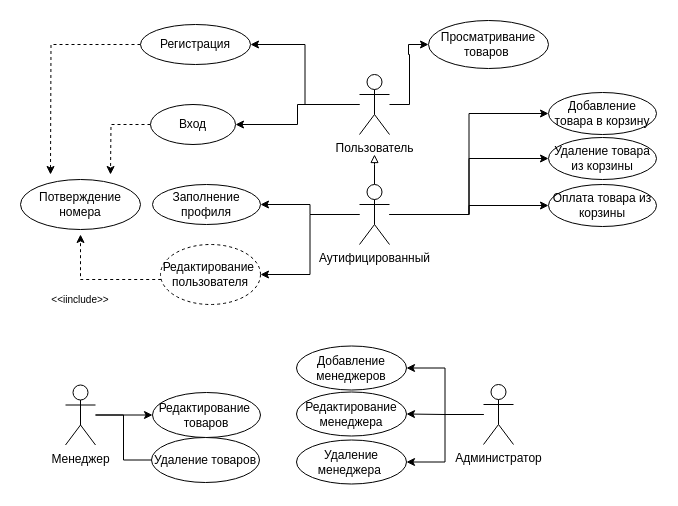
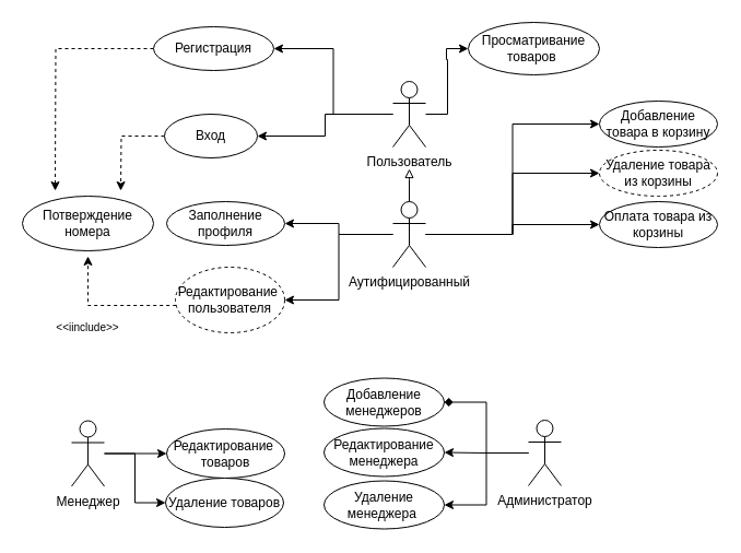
  <mxCell id="0" />
  <mxCell id="1" parent="0" />
- <mxCell id="2" style="edgeStyle=orthogonalEdgeStyle;rounded=0;orthogonalLoop=1;jettySize=auto;html=1;entryX=1;entryY=0.5;entryDx=0;entryDy=0;fontSize=12;endArrow=classic;endFill=1;" edge="1" parent="1" source="5" target="35"><mxGeometry relative="1" as="geometry" /></mxCell>
+ <mxCell id="2" style="edgeStyle=orthogonalEdgeStyle;rounded=0;orthogonalLoop=1;jettySize=auto;html=1;entryX=1;entryY=0.5;entryDx=0;entryDy=0;fontSize=12;endArrow=diamond;endFill=1;" edge="1" parent="1" source="5" target="35"><mxGeometry relative="1" as="geometry" /></mxCell>
  <mxCell id="3" style="edgeStyle=orthogonalEdgeStyle;rounded=0;orthogonalLoop=1;jettySize=auto;html=1;entryX=1;entryY=0.5;entryDx=0;entryDy=0;fontSize=12;endArrow=classic;endFill=1;" edge="1" parent="1" source="5" target="36"><mxGeometry relative="1" as="geometry" /></mxCell>
  <mxCell id="4" style="edgeStyle=orthogonalEdgeStyle;rounded=0;orthogonalLoop=1;jettySize=auto;html=1;entryX=1;entryY=0.5;entryDx=0;entryDy=0;fontSize=12;endArrow=classic;endFill=1;" edge="1" parent="1" source="5" target="37"><mxGeometry relative="1" as="geometry" /></mxCell>
  <mxCell id="5" value="Администратор" style="shape=umlActor;verticalLabelPosition=bottom;verticalAlign=top;html=1;outlineConnect=0;" vertex="1" parent="1"><mxGeometry x="483" y="384" width="30" height="60" as="geometry" /></mxCell>
  <mxCell id="6" style="edgeStyle=orthogonalEdgeStyle;rounded=0;orthogonalLoop=1;jettySize=auto;html=1;endArrow=block;endFill=0;" edge="1" parent="1" source="12"><mxGeometry relative="1" as="geometry"><mxPoint x="374" y="154" as="targetPoint" /></mxGeometry></mxCell>
  <mxCell id="7" style="edgeStyle=orthogonalEdgeStyle;rounded=0;orthogonalLoop=1;jettySize=auto;html=1;entryX=1;entryY=0.5;entryDx=0;entryDy=0;endArrow=classic;endFill=1;" edge="1" parent="1" source="12" target="25"><mxGeometry relative="1" as="geometry" /></mxCell>
  <mxCell id="8" style="edgeStyle=orthogonalEdgeStyle;rounded=0;orthogonalLoop=1;jettySize=auto;html=1;entryX=0;entryY=0.5;entryDx=0;entryDy=0;fontSize=12;endArrow=classic;endFill=1;" edge="1" parent="1" source="12" target="32"><mxGeometry relative="1" as="geometry" /></mxCell>
  <mxCell id="9" style="edgeStyle=orthogonalEdgeStyle;rounded=0;orthogonalLoop=1;jettySize=auto;html=1;entryX=0;entryY=0.5;entryDx=0;entryDy=0;fontSize=12;endArrow=classic;endFill=1;" edge="1" parent="1" source="12" target="33"><mxGeometry relative="1" as="geometry" /></mxCell>
  <mxCell id="10" style="edgeStyle=orthogonalEdgeStyle;rounded=0;orthogonalLoop=1;jettySize=auto;html=1;entryX=0;entryY=0.5;entryDx=0;entryDy=0;fontSize=12;endArrow=classic;endFill=1;" edge="1" parent="1" source="12" target="34"><mxGeometry relative="1" as="geometry" /></mxCell>
  <mxCell id="11" style="edgeStyle=orthogonalEdgeStyle;rounded=0;orthogonalLoop=1;jettySize=auto;html=1;entryX=1;entryY=0.5;entryDx=0;entryDy=0;fontSize=12;endArrow=classic;endFill=1;" edge="1" parent="1" source="12" target="27"><mxGeometry relative="1" as="geometry" /></mxCell>
  <mxCell id="12" value="Аутифицированный" style="shape=umlActor;verticalLabelPosition=bottom;verticalAlign=top;html=1;outlineConnect=0;" vertex="1" parent="1"><mxGeometry x="359" y="184" width="30" height="60" as="geometry" /></mxCell>
  <mxCell id="13" style="edgeStyle=orthogonalEdgeStyle;rounded=0;orthogonalLoop=1;jettySize=auto;html=1;entryX=1;entryY=0.5;entryDx=0;entryDy=0;" edge="1" parent="1" source="16" target="21"><mxGeometry relative="1" as="geometry" /></mxCell>
  <mxCell id="14" style="edgeStyle=orthogonalEdgeStyle;rounded=0;orthogonalLoop=1;jettySize=auto;html=1;entryX=1;entryY=0.5;entryDx=0;entryDy=0;" edge="1" parent="1" source="16" target="23"><mxGeometry relative="1" as="geometry" /></mxCell>
  <mxCell id="15" style="edgeStyle=orthogonalEdgeStyle;rounded=0;orthogonalLoop=1;jettySize=auto;html=1;entryX=0;entryY=0.5;entryDx=0;entryDy=0;fontSize=10;endArrow=classic;endFill=1;" edge="1" parent="1" source="16" target="29"><mxGeometry relative="1" as="geometry" /></mxCell>
  <mxCell id="16" value="Пользователь&lt;br&gt;" style="shape=umlActor;verticalLabelPosition=bottom;verticalAlign=top;html=1;outlineConnect=0;" vertex="1" parent="1"><mxGeometry x="359" y="74" width="30" height="60" as="geometry" /></mxCell>
  <mxCell id="17" style="edgeStyle=orthogonalEdgeStyle;rounded=0;orthogonalLoop=1;jettySize=auto;html=1;entryX=0;entryY=0.5;entryDx=0;entryDy=0;fontSize=12;endArrow=classic;endFill=1;" edge="1" parent="1" source="19" target="30"><mxGeometry relative="1" as="geometry" /></mxCell>
- <mxCell id="18" style="edgeStyle=orthogonalEdgeStyle;rounded=0;orthogonalLoop=1;jettySize=auto;html=1;entryX=0;entryY=0.5;entryDx=0;entryDy=0;fontSize=12;endArrow=none;endFill=1;" edge="1" parent="1" source="19" target="31"><mxGeometry relative="1" as="geometry" /></mxCell>
+ <mxCell id="18" style="edgeStyle=orthogonalEdgeStyle;rounded=0;orthogonalLoop=1;jettySize=auto;html=1;entryX=0;entryY=0.5;entryDx=0;entryDy=0;fontSize=12;endArrow=classic;endFill=1;" edge="1" parent="1" source="19" target="31"><mxGeometry relative="1" as="geometry" /></mxCell>
  <mxCell id="19" value="Менеджер&lt;br&gt;" style="shape=umlActor;verticalLabelPosition=bottom;verticalAlign=top;html=1;outlineConnect=0;" vertex="1" parent="1"><mxGeometry x="65" y="384.5" width="30" height="60" as="geometry" /></mxCell>
  <mxCell id="20" style="edgeStyle=orthogonalEdgeStyle;rounded=0;orthogonalLoop=1;jettySize=auto;html=1;dashed=1;" edge="1" parent="1" source="21"><mxGeometry relative="1" as="geometry"><mxPoint x="50" y="174" as="targetPoint" /></mxGeometry></mxCell>
  <mxCell id="21" value="Регистрация" style="ellipse;whiteSpace=wrap;html=1;" vertex="1" parent="1"><mxGeometry x="140" y="24" width="110" height="40" as="geometry" /></mxCell>
  <mxCell id="22" style="edgeStyle=orthogonalEdgeStyle;rounded=0;orthogonalLoop=1;jettySize=auto;html=1;dashed=1;" edge="1" parent="1" source="23"><mxGeometry relative="1" as="geometry"><mxPoint x="110" y="174" as="targetPoint" /></mxGeometry></mxCell>
  <mxCell id="23" value="Вход" style="ellipse;whiteSpace=wrap;html=1;" vertex="1" parent="1"><mxGeometry x="150" y="104" width="85" height="40" as="geometry" /></mxCell>
  <mxCell id="24" value="Потверждение&lt;br&gt;номера" style="ellipse;whiteSpace=wrap;html=1;" vertex="1" parent="1"><mxGeometry x="20" y="179" width="120" height="50" as="geometry" /></mxCell>
  <mxCell id="25" value="Заполнение профиля" style="ellipse;whiteSpace=wrap;html=1;" vertex="1" parent="1"><mxGeometry x="152" y="184" width="108" height="40" as="geometry" /></mxCell>
  <mxCell id="26" style="edgeStyle=orthogonalEdgeStyle;rounded=0;orthogonalLoop=1;jettySize=auto;html=1;endArrow=classic;endFill=1;dashed=1;" edge="1" parent="1" source="27"><mxGeometry relative="1" as="geometry"><mxPoint x="80" y="234" as="targetPoint" /><Array as="points"><mxPoint x="80" y="279" /><mxPoint x="80" y="234" /></Array></mxGeometry></mxCell>
  <mxCell id="27" value="Редактирование&amp;nbsp;&lt;br&gt;пользователя" style="ellipse;whiteSpace=wrap;html=1;dashed=1;" vertex="1" parent="1"><mxGeometry x="160" y="244" width="100" height="60" as="geometry" /></mxCell>
  <mxCell id="28" value="&lt;span style=&quot;font-size: 10px;&quot;&gt;&amp;lt;&amp;lt;iinclude&amp;gt;&amp;gt;&lt;/span&gt;" style="text;html=1;strokeColor=none;fillColor=none;align=center;verticalAlign=middle;whiteSpace=wrap;rounded=0;" vertex="1" parent="1"><mxGeometry x="50" y="284" width="60" height="30" as="geometry" /></mxCell>
  <mxCell id="29" value="&lt;font style=&quot;font-size: 12px;&quot;&gt;Просматривание товаров&amp;nbsp;&lt;/font&gt;" style="ellipse;whiteSpace=wrap;html=1;fontSize=10;" vertex="1" parent="1"><mxGeometry x="428" y="20" width="120" height="48" as="geometry" /></mxCell>
  <mxCell id="30" value="Редактирование&amp;nbsp;&lt;br&gt;товаров" style="ellipse;whiteSpace=wrap;html=1;fontSize=12;" vertex="1" parent="1"><mxGeometry x="152" y="392" width="108" height="45" as="geometry" /></mxCell>
  <mxCell id="31" value="Удаление товаров" style="ellipse;whiteSpace=wrap;html=1;fontSize=12;" vertex="1" parent="1"><mxGeometry x="151" y="437" width="108" height="45" as="geometry" /></mxCell>
  <mxCell id="32" value="Добавление товара в корзину" style="ellipse;whiteSpace=wrap;html=1;fontSize=12;" vertex="1" parent="1"><mxGeometry x="548" y="92" width="108" height="42" as="geometry" /></mxCell>
- <mxCell id="33" value="Удаление товара из корзины" style="ellipse;whiteSpace=wrap;html=1;fontSize=12;" vertex="1" parent="1"><mxGeometry x="548" y="137" width="108" height="42" as="geometry" /></mxCell>
+ <mxCell id="33" value="Удаление товара из корзины" style="ellipse;whiteSpace=wrap;html=1;fontSize=12;dashed=1;" vertex="1" parent="1"><mxGeometry x="548" y="137" width="108" height="42" as="geometry" /></mxCell>
  <mxCell id="34" value="Оплата товара из корзины" style="ellipse;whiteSpace=wrap;html=1;fontSize=12;" vertex="1" parent="1"><mxGeometry x="548" y="184" width="108" height="42" as="geometry" /></mxCell>
  <mxCell id="35" value="Добавление менеджеров" style="ellipse;whiteSpace=wrap;html=1;fontSize=12;" vertex="1" parent="1"><mxGeometry x="296" y="345.5" width="110" height="44" as="geometry" /></mxCell>
  <mxCell id="36" value="Редактирование менеджера" style="ellipse;whiteSpace=wrap;html=1;fontSize=12;" vertex="1" parent="1"><mxGeometry x="296" y="391.5" width="110" height="44" as="geometry" /></mxCell>
  <mxCell id="37" value="Удаление менеджера&amp;nbsp;" style="ellipse;whiteSpace=wrap;html=1;fontSize=12;" vertex="1" parent="1"><mxGeometry x="296" y="439.5" width="110" height="44" as="geometry" /></mxCell>
